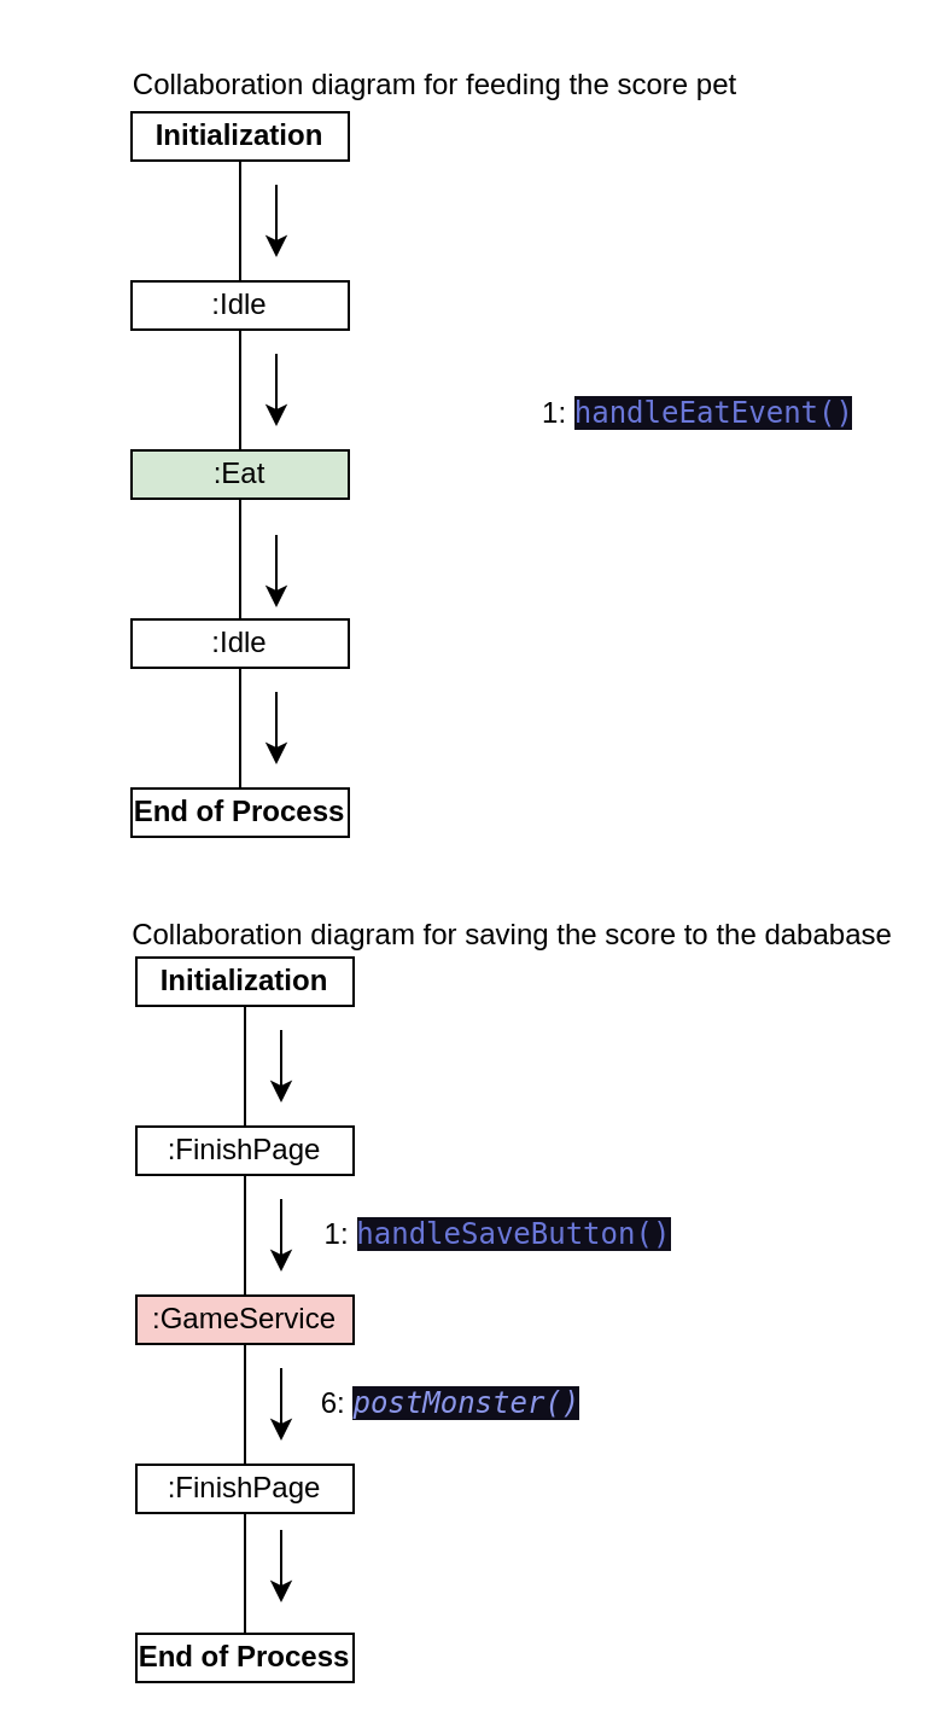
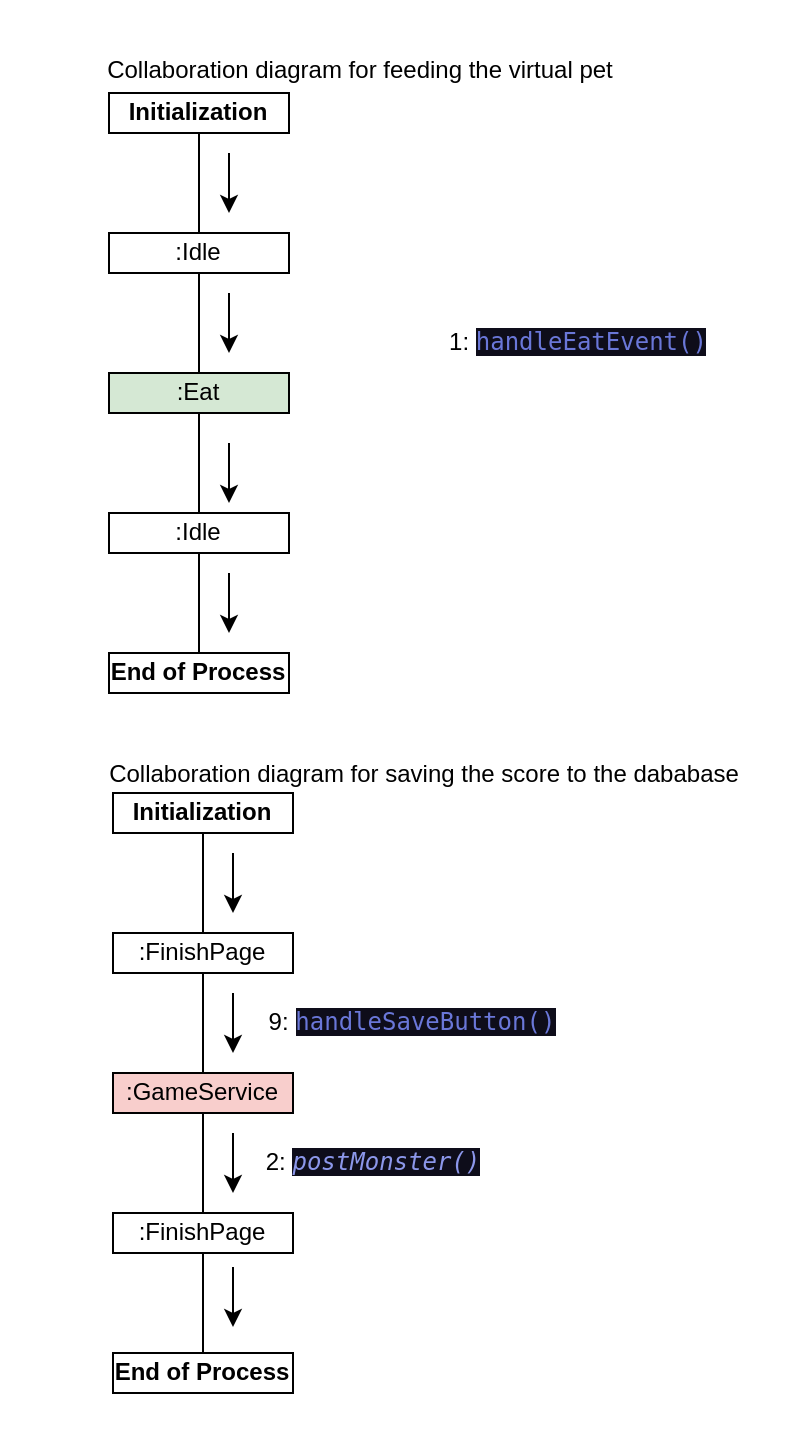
  <mxCell id="0" />
  <mxCell id="1" parent="0" />
  <mxCell id="2" value="Collaboration diagram for saving the score to the dababase" style="text;html=1;strokeColor=none;fillColor=none;align=center;verticalAlign=middle;whiteSpace=wrap;rounded=0;" vertex="1" parent="1"><mxGeometry x="52" y="372" width="320" height="30" as="geometry" /></mxCell>
  <mxCell id="3" style="edgeStyle=orthogonalEdgeStyle;rounded=0;orthogonalLoop=1;jettySize=auto;html=1;entryX=0.5;entryY=0;entryDx=0;entryDy=0;endArrow=none;endFill=0;" edge="1" parent="1" source="4" target="6"><mxGeometry relative="1" as="geometry" /></mxCell>
  <mxCell id="4" value="&lt;b&gt;Initialization&lt;/b&gt;" style="rounded=0;whiteSpace=wrap;html=1;" vertex="1" parent="1"><mxGeometry x="56" y="396" width="90" height="20" as="geometry" /></mxCell>
  <mxCell id="5" style="edgeStyle=orthogonalEdgeStyle;rounded=0;orthogonalLoop=1;jettySize=auto;html=1;entryX=0.5;entryY=0;entryDx=0;entryDy=0;endArrow=none;endFill=0;" edge="1" parent="1" source="6" target="10"><mxGeometry relative="1" as="geometry" /></mxCell>
  <mxCell id="6" value=":FinishPage" style="rounded=0;whiteSpace=wrap;html=1;" vertex="1" parent="1"><mxGeometry x="56" y="466" width="90" height="20" as="geometry" /></mxCell>
  <mxCell id="7" value="" style="endArrow=classic;html=1;rounded=0;" edge="1" parent="1"><mxGeometry width="50" height="50" relative="1" as="geometry"><mxPoint x="116" y="426" as="sourcePoint" /><mxPoint x="116" y="456" as="targetPoint" /></mxGeometry></mxCell>
- <mxCell id="8" value="1:&amp;nbsp;&lt;span style=&quot;color: rgb(106, 119, 216); background-color: rgb(14, 13, 26); font-family: &amp;quot;JetBrains Mono&amp;quot;, &amp;quot;Fira Code&amp;quot;, monospace, Menlo, Monaco, &amp;quot;Courier New&amp;quot;, monospace;&quot;&gt;handleSaveButton()&lt;/span&gt;" style="text;html=1;strokeColor=none;fillColor=none;align=center;verticalAlign=middle;whiteSpace=wrap;rounded=0;" vertex="1" parent="1"><mxGeometry x="126" y="496" width="160" height="30" as="geometry" /></mxCell>
+ <mxCell id="8" value="9:&amp;nbsp;&lt;span style=&quot;color: rgb(106, 119, 216); background-color: rgb(14, 13, 26); font-family: &amp;quot;JetBrains Mono&amp;quot;, &amp;quot;Fira Code&amp;quot;, monospace, Menlo, Monaco, &amp;quot;Courier New&amp;quot;, monospace;&quot;&gt;handleSaveButton()&lt;/span&gt;" style="text;html=1;strokeColor=none;fillColor=none;align=center;verticalAlign=middle;whiteSpace=wrap;rounded=0;" vertex="1" parent="1"><mxGeometry x="126" y="496" width="160" height="30" as="geometry" /></mxCell>
  <mxCell id="9" style="edgeStyle=orthogonalEdgeStyle;rounded=0;orthogonalLoop=1;jettySize=auto;html=1;endArrow=none;endFill=0;" edge="1" parent="1" source="10" target="13"><mxGeometry relative="1" as="geometry" /></mxCell>
  <mxCell id="10" value=":GameService" style="rounded=0;whiteSpace=wrap;html=1;fillColor=#f8cecc;" vertex="1" parent="1"><mxGeometry x="56" y="536" width="90" height="20" as="geometry" /></mxCell>
  <mxCell id="11" value="" style="endArrow=classic;html=1;rounded=0;" edge="1" parent="1"><mxGeometry width="50" height="50" relative="1" as="geometry"><mxPoint x="116" y="496" as="sourcePoint" /><mxPoint x="116" y="526" as="targetPoint" /></mxGeometry></mxCell>
  <mxCell id="12" style="edgeStyle=orthogonalEdgeStyle;rounded=0;orthogonalLoop=1;jettySize=auto;html=1;entryX=0.5;entryY=0;entryDx=0;entryDy=0;endArrow=none;endFill=0;" edge="1" parent="1" source="13" target="16"><mxGeometry relative="1" as="geometry" /></mxCell>
  <mxCell id="13" value=":FinishPage" style="rounded=0;whiteSpace=wrap;html=1;" vertex="1" parent="1"><mxGeometry x="56" y="606" width="90" height="20" as="geometry" /></mxCell>
  <mxCell id="14" value="" style="endArrow=classic;html=1;rounded=0;" edge="1" parent="1"><mxGeometry width="50" height="50" relative="1" as="geometry"><mxPoint x="116" y="566" as="sourcePoint" /><mxPoint x="116" y="596" as="targetPoint" /></mxGeometry></mxCell>
- <mxCell id="15" value="6:&amp;nbsp;&lt;span style=&quot;color: rgb(140, 151, 234); font-style: italic; background-color: rgb(14, 13, 26); font-family: &amp;quot;JetBrains Mono&amp;quot;, &amp;quot;Fira Code&amp;quot;, monospace, Menlo, Monaco, &amp;quot;Courier New&amp;quot;, monospace;&quot;&gt;postMonster()&lt;/span&gt;" style="text;html=1;align=center;verticalAlign=middle;resizable=0;points=[];autosize=1;strokeColor=none;fillColor=none;" vertex="1" parent="1"><mxGeometry x="126" y="571" width="120" height="20" as="geometry" /></mxCell>
+ <mxCell id="15" value="2:&amp;nbsp;&lt;span style=&quot;color: rgb(140, 151, 234); font-style: italic; background-color: rgb(14, 13, 26); font-family: &amp;quot;JetBrains Mono&amp;quot;, &amp;quot;Fira Code&amp;quot;, monospace, Menlo, Monaco, &amp;quot;Courier New&amp;quot;, monospace;&quot;&gt;postMonster()&lt;/span&gt;" style="text;html=1;align=center;verticalAlign=middle;resizable=0;points=[];autosize=1;strokeColor=none;fillColor=none;" vertex="1" parent="1"><mxGeometry x="126" y="571" width="120" height="20" as="geometry" /></mxCell>
  <mxCell id="16" value="&lt;b&gt;End of Process&lt;/b&gt;" style="rounded=0;whiteSpace=wrap;html=1;" vertex="1" parent="1"><mxGeometry x="56" y="676" width="90" height="20" as="geometry" /></mxCell>
  <mxCell id="17" value="" style="endArrow=classic;html=1;rounded=0;" edge="1" parent="1"><mxGeometry width="50" height="50" relative="1" as="geometry"><mxPoint x="116" y="633" as="sourcePoint" /><mxPoint x="116" y="663" as="targetPoint" /></mxGeometry></mxCell>
  <mxCell id="18" style="edgeStyle=orthogonalEdgeStyle;rounded=0;orthogonalLoop=1;jettySize=auto;html=1;entryX=0.5;entryY=0;entryDx=0;entryDy=0;endArrow=none;endFill=0;" edge="1" parent="1" source="19" target="21"><mxGeometry relative="1" as="geometry" /></mxCell>
  <mxCell id="19" value="&lt;b&gt;Initialization&lt;/b&gt;" style="rounded=0;whiteSpace=wrap;html=1;" vertex="1" parent="1"><mxGeometry x="54" y="46" width="90" height="20" as="geometry" /></mxCell>
  <mxCell id="20" style="edgeStyle=orthogonalEdgeStyle;rounded=0;orthogonalLoop=1;jettySize=auto;html=1;entryX=0.5;entryY=0;entryDx=0;entryDy=0;endArrow=none;endFill=0;" edge="1" parent="1" source="21" target="24"><mxGeometry relative="1" as="geometry" /></mxCell>
  <mxCell id="21" value=":Idle" style="rounded=0;whiteSpace=wrap;html=1;" vertex="1" parent="1"><mxGeometry x="54" y="116" width="90" height="20" as="geometry" /></mxCell>
  <mxCell id="22" value="" style="endArrow=classic;html=1;rounded=0;" edge="1" parent="1"><mxGeometry width="50" height="50" relative="1" as="geometry"><mxPoint x="114" y="76" as="sourcePoint" /><mxPoint x="114" y="106" as="targetPoint" /></mxGeometry></mxCell>
  <mxCell id="23" style="edgeStyle=orthogonalEdgeStyle;rounded=0;orthogonalLoop=1;jettySize=auto;html=1;entryX=0.5;entryY=0;entryDx=0;entryDy=0;endArrow=none;endFill=0;" edge="1" parent="1" source="24" target="28"><mxGeometry relative="1" as="geometry" /></mxCell>
  <mxCell id="24" value=":Eat" style="rounded=0;whiteSpace=wrap;html=1;fillColor=#d5e8d4;" vertex="1" parent="1"><mxGeometry x="54" y="186" width="90" height="20" as="geometry" /></mxCell>
  <mxCell id="25" value="" style="endArrow=classic;html=1;rounded=0;" edge="1" parent="1"><mxGeometry width="50" height="50" relative="1" as="geometry"><mxPoint x="114" y="146" as="sourcePoint" /><mxPoint x="114" y="176" as="targetPoint" /></mxGeometry></mxCell>
  <mxCell id="26" value="1:&amp;nbsp;&lt;span style=&quot;color: rgb(106, 119, 216); background-color: rgb(14, 13, 26); font-family: &amp;quot;JetBrains Mono&amp;quot;, &amp;quot;Fira Code&amp;quot;, monospace, Menlo, Monaco, &amp;quot;Courier New&amp;quot;, monospace;&quot;&gt;handleEatEvent()&lt;/span&gt;" style="text;html=1;strokeColor=none;fillColor=none;align=center;verticalAlign=middle;whiteSpace=wrap;rounded=0;" vertex="1" parent="1"><mxGeometry x="209" y="156" width="160" height="30" as="geometry" /></mxCell>
  <mxCell id="27" style="edgeStyle=orthogonalEdgeStyle;rounded=0;orthogonalLoop=1;jettySize=auto;html=1;entryX=0.5;entryY=0;entryDx=0;entryDy=0;endArrow=none;endFill=0;" edge="1" parent="1" source="28" target="30"><mxGeometry relative="1" as="geometry" /></mxCell>
  <mxCell id="28" value=":Idle" style="rounded=0;whiteSpace=wrap;html=1;" vertex="1" parent="1"><mxGeometry x="54" y="256" width="90" height="20" as="geometry" /></mxCell>
  <mxCell id="29" value="" style="endArrow=classic;html=1;rounded=0;" edge="1" parent="1"><mxGeometry width="50" height="50" relative="1" as="geometry"><mxPoint x="114" y="221" as="sourcePoint" /><mxPoint x="114" y="251" as="targetPoint" /></mxGeometry></mxCell>
  <mxCell id="30" value="&lt;b&gt;End of Process&lt;/b&gt;" style="rounded=0;whiteSpace=wrap;html=1;" vertex="1" parent="1"><mxGeometry x="54" y="326" width="90" height="20" as="geometry" /></mxCell>
  <mxCell id="31" value="" style="endArrow=classic;html=1;rounded=0;" edge="1" parent="1"><mxGeometry width="50" height="50" relative="1" as="geometry"><mxPoint x="114" y="286" as="sourcePoint" /><mxPoint x="114" y="316" as="targetPoint" /></mxGeometry></mxCell>
- <mxCell id="32" value="Collaboration diagram for feeding the score pet" style="text;html=1;strokeColor=none;fillColor=none;align=center;verticalAlign=middle;whiteSpace=wrap;rounded=0;" vertex="1" parent="1"><mxGeometry x="20" y="20" width="320" height="30" as="geometry" /></mxCell>
+ <mxCell id="32" value="Collaboration diagram for feeding the virtual pet" style="text;html=1;strokeColor=none;fillColor=none;align=center;verticalAlign=middle;whiteSpace=wrap;rounded=0;" vertex="1" parent="1"><mxGeometry x="20" y="20" width="320" height="30" as="geometry" /></mxCell>
